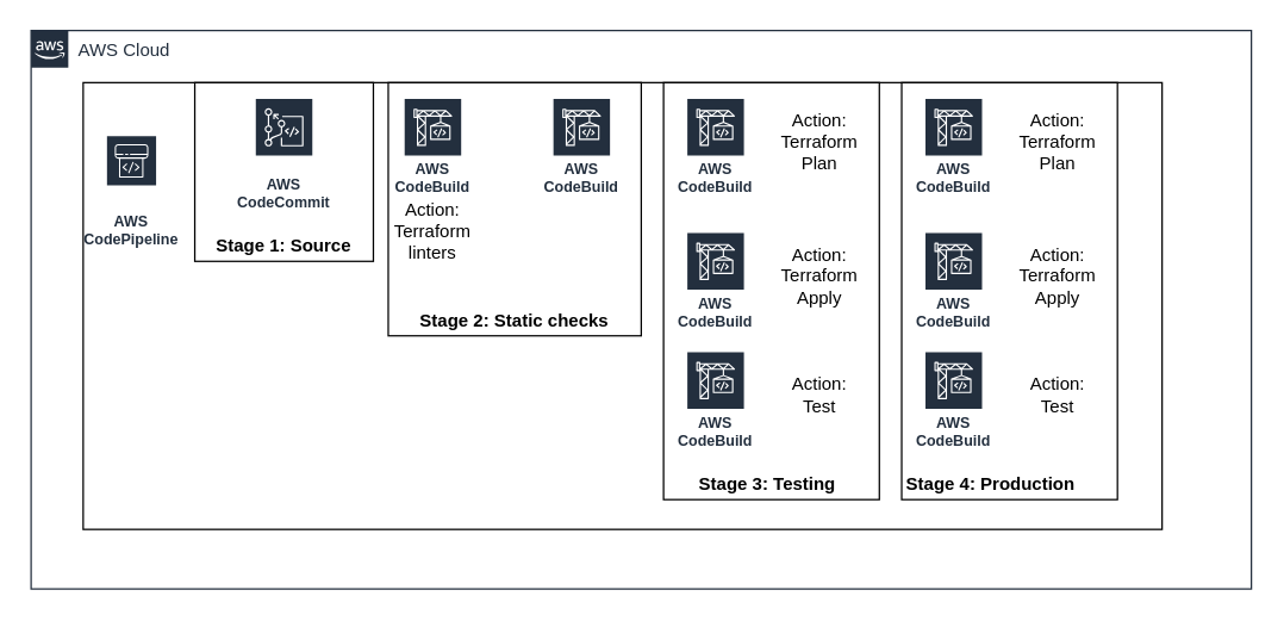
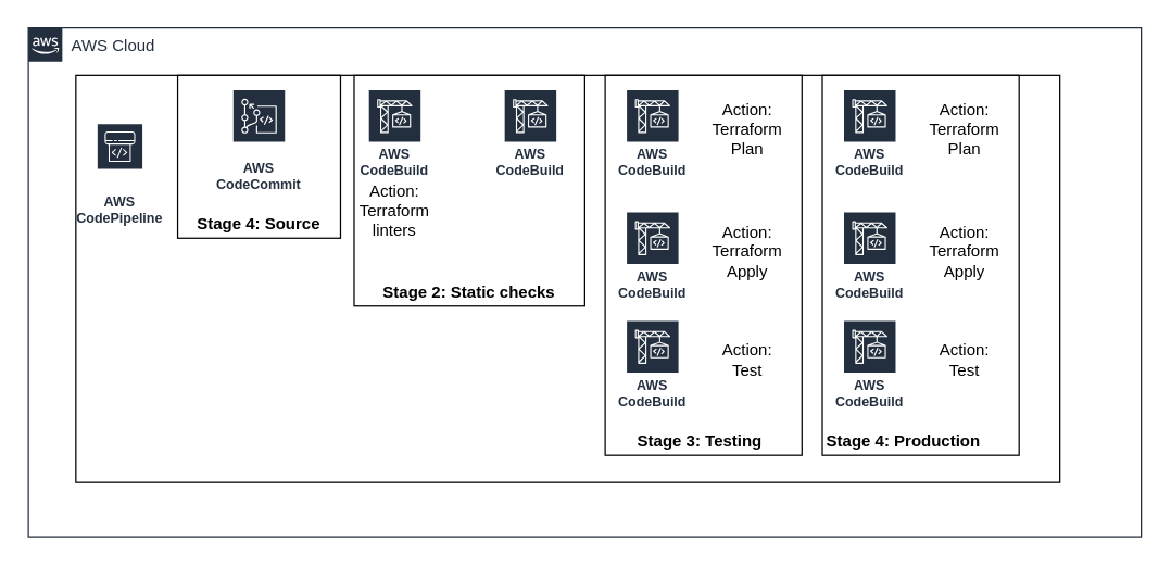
  <mxCell id="0" />
  <mxCell id="1" parent="0" />
  <mxCell id="2" value="" style="rounded=0;whiteSpace=wrap;html=1;fillColor=none;" vertex="1" parent="1"><mxGeometry x="55" y="55" width="725" height="300" as="geometry" /></mxCell>
  <mxCell id="3" value="" style="whiteSpace=wrap;html=1;aspect=fixed;" vertex="1" parent="1"><mxGeometry y="55" width="120" height="120" as="geometry" x="130" /></mxCell>
  <mxCell id="4" value="" style="rounded=0;whiteSpace=wrap;html=1;" vertex="1" parent="1"><mxGeometry x="445" y="55" width="145" height="280" as="geometry" /></mxCell>
  <mxCell id="5" value="" style="whiteSpace=wrap;html=1;aspect=fixed;" vertex="1" parent="1"><mxGeometry x="260" y="55" width="170" height="170" as="geometry" /></mxCell>
  <mxCell id="6" value="AWS Cloud" style="points=[[0,0],[0.25,0],[0.5,0],[0.75,0],[1,0],[1,0.25],[1,0.5],[1,0.75],[1,1],[0.75,1],[0.5,1],[0.25,1],[0,1],[0,0.75],[0,0.5],[0,0.25]];outlineConnect=0;gradientColor=none;html=1;whiteSpace=wrap;fontSize=12;fontStyle=0;shape=mxgraph.aws4.group;grIcon=mxgraph.aws4.group_aws_cloud_alt;strokeColor=#232F3E;fillColor=none;verticalAlign=top;align=left;spacingLeft=30;fontColor=#232F3E;dashed=0;" vertex="1" parent="1"><mxGeometry x="20" y="20" width="820" height="375" as="geometry" /></mxCell>
  <mxCell id="7" value="AWS CodeBuild" style="outlineConnect=0;fontColor=#232F3E;gradientColor=none;strokeColor=#ffffff;fillColor=#232F3E;dashed=0;verticalLabelPosition=middle;verticalAlign=bottom;align=center;html=1;whiteSpace=wrap;fontSize=10;fontStyle=1;spacing=3;shape=mxgraph.aws4.productIcon;prIcon=mxgraph.aws4.codebuild;" vertex="1" parent="1"><mxGeometry x="270" y="65" width="40" height="70" as="geometry" /></mxCell>
  <mxCell id="8" value="AWS CodeBuild" style="outlineConnect=0;fontColor=#232F3E;gradientColor=none;strokeColor=#ffffff;fillColor=#232F3E;dashed=0;verticalLabelPosition=middle;verticalAlign=bottom;align=center;html=1;whiteSpace=wrap;fontSize=10;fontStyle=1;spacing=3;shape=mxgraph.aws4.productIcon;prIcon=mxgraph.aws4.codebuild;" vertex="1" parent="1"><mxGeometry x="370" y="65" width="40" height="70" as="geometry" /></mxCell>
  <mxCell id="9" value="AWS CodeBuild" style="outlineConnect=0;fontColor=#232F3E;gradientColor=none;strokeColor=#ffffff;fillColor=#232F3E;dashed=0;verticalLabelPosition=middle;verticalAlign=bottom;align=center;html=1;whiteSpace=wrap;fontSize=10;fontStyle=1;spacing=3;shape=mxgraph.aws4.productIcon;prIcon=mxgraph.aws4.codebuild;" vertex="1" parent="1"><mxGeometry x="460" y="65" width="40" height="70" as="geometry" /></mxCell>
  <mxCell id="10" value="AWS CodeBuild" style="outlineConnect=0;fontColor=#232F3E;gradientColor=none;strokeColor=#ffffff;fillColor=#232F3E;dashed=0;verticalLabelPosition=middle;verticalAlign=bottom;align=center;html=1;whiteSpace=wrap;fontSize=10;fontStyle=1;spacing=3;shape=mxgraph.aws4.productIcon;prIcon=mxgraph.aws4.codebuild;" vertex="1" parent="1"><mxGeometry x="460" y="155" width="40" height="70" as="geometry" /></mxCell>
  <mxCell id="11" value="AWS CodeBuild" style="outlineConnect=0;fontColor=#232F3E;gradientColor=none;strokeColor=#ffffff;fillColor=#232F3E;dashed=0;verticalLabelPosition=middle;verticalAlign=bottom;align=center;html=1;whiteSpace=wrap;fontSize=10;fontStyle=1;spacing=3;shape=mxgraph.aws4.productIcon;prIcon=mxgraph.aws4.codebuild;" vertex="1" parent="1"><mxGeometry x="460" y="235" width="40" height="70" as="geometry" /></mxCell>
  <mxCell id="12" value="Stage 2: Static checks" style="text;html=1;strokeColor=none;fillColor=none;align=center;verticalAlign=middle;whiteSpace=wrap;rounded=0;fontStyle=1" vertex="1" parent="1"><mxGeometry x="270" y="205" width="150" height="20" as="geometry" /></mxCell>
  <mxCell id="13" value="Action: Terraform linters" style="text;html=1;strokeColor=none;fillColor=none;align=center;verticalAlign=middle;whiteSpace=wrap;rounded=0;" vertex="1" parent="1"><mxGeometry x="270" y="145" width="40" height="20" as="geometry" /></mxCell>
  <mxCell id="14" value="Action: Terraform Plan" style="text;html=1;strokeColor=none;fillColor=none;align=center;verticalAlign=middle;whiteSpace=wrap;rounded=0;" vertex="1" parent="1"><mxGeometry x="530" y="85" width="40" height="20" as="geometry" /></mxCell>
  <mxCell id="15" value="Action: Terraform Apply" style="text;html=1;strokeColor=none;fillColor=none;align=center;verticalAlign=middle;whiteSpace=wrap;rounded=0;" vertex="1" parent="1"><mxGeometry x="530" y="175" width="40" height="20" as="geometry" /></mxCell>
  <mxCell id="16" value="Action: Test" style="text;html=1;strokeColor=none;fillColor=none;align=center;verticalAlign=middle;whiteSpace=wrap;rounded=0;" vertex="1" parent="1"><mxGeometry x="530" y="255" width="40" height="20" as="geometry" /></mxCell>
  <mxCell id="17" value="Stage 3: Testing" style="text;html=1;strokeColor=none;fillColor=none;align=center;verticalAlign=middle;whiteSpace=wrap;rounded=0;fontStyle=1" vertex="1" parent="1"><mxGeometry x="440" y="315" width="150" height="20" as="geometry" /></mxCell>
  <mxCell id="18" value="" style="rounded=0;whiteSpace=wrap;html=1;" vertex="1" parent="1"><mxGeometry x="605" y="55" width="145" height="280" as="geometry" /></mxCell>
  <mxCell id="19" value="AWS CodeBuild" style="outlineConnect=0;fontColor=#232F3E;gradientColor=none;strokeColor=#ffffff;fillColor=#232F3E;dashed=0;verticalLabelPosition=middle;verticalAlign=bottom;align=center;html=1;whiteSpace=wrap;fontSize=10;fontStyle=1;spacing=3;shape=mxgraph.aws4.productIcon;prIcon=mxgraph.aws4.codebuild;" vertex="1" parent="1"><mxGeometry x="620" y="65" width="40" height="70" as="geometry" /></mxCell>
  <mxCell id="20" value="AWS CodeBuild" style="outlineConnect=0;fontColor=#232F3E;gradientColor=none;strokeColor=#ffffff;fillColor=#232F3E;dashed=0;verticalLabelPosition=middle;verticalAlign=bottom;align=center;html=1;whiteSpace=wrap;fontSize=10;fontStyle=1;spacing=3;shape=mxgraph.aws4.productIcon;prIcon=mxgraph.aws4.codebuild;" vertex="1" parent="1"><mxGeometry x="620" y="155" width="40" height="70" as="geometry" /></mxCell>
  <mxCell id="21" value="AWS CodeBuild" style="outlineConnect=0;fontColor=#232F3E;gradientColor=none;strokeColor=#ffffff;fillColor=#232F3E;dashed=0;verticalLabelPosition=middle;verticalAlign=bottom;align=center;html=1;whiteSpace=wrap;fontSize=10;fontStyle=1;spacing=3;shape=mxgraph.aws4.productIcon;prIcon=mxgraph.aws4.codebuild;" vertex="1" parent="1"><mxGeometry x="620" y="235" width="40" height="70" as="geometry" /></mxCell>
  <mxCell id="22" value="Action: Terraform Plan" style="text;html=1;strokeColor=none;fillColor=none;align=center;verticalAlign=middle;whiteSpace=wrap;rounded=0;" vertex="1" parent="1"><mxGeometry x="690" y="85" width="40" height="20" as="geometry" /></mxCell>
  <mxCell id="23" value="Action: Terraform Apply" style="text;html=1;strokeColor=none;fillColor=none;align=center;verticalAlign=middle;whiteSpace=wrap;rounded=0;" vertex="1" parent="1"><mxGeometry x="690" y="175" width="40" height="20" as="geometry" /></mxCell>
  <mxCell id="24" value="Action: Test" style="text;html=1;strokeColor=none;fillColor=none;align=center;verticalAlign=middle;whiteSpace=wrap;rounded=0;" vertex="1" parent="1"><mxGeometry x="690" y="255" width="40" height="20" as="geometry" /></mxCell>
  <mxCell id="25" value="Stage 4: Production" style="text;html=1;strokeColor=none;fillColor=none;align=center;verticalAlign=middle;whiteSpace=wrap;rounded=0;fontStyle=1" vertex="1" parent="1"><mxGeometry x="590" y="315" width="150" height="20" as="geometry" /></mxCell>
  <mxCell id="26" value="AWS CodeCommit" style="outlineConnect=0;fontColor=#232F3E;gradientColor=none;strokeColor=#ffffff;fillColor=#232F3E;dashed=0;verticalLabelPosition=middle;verticalAlign=bottom;align=center;html=1;whiteSpace=wrap;fontSize=10;fontStyle=1;spacing=3;shape=mxgraph.aws4.productIcon;prIcon=mxgraph.aws4.codecommit;" vertex="1" parent="1"><mxGeometry x="170" y="65" width="40" height="80" as="geometry" /></mxCell>
- <mxCell id="27" value="Stage 1: Source" style="text;html=1;strokeColor=none;fillColor=none;align=center;verticalAlign=middle;whiteSpace=wrap;rounded=0;fontStyle=1" vertex="1" parent="1"><mxGeometry x="115" y="155" width="150" height="20" as="geometry" /></mxCell>
+ <mxCell id="27" value="Stage 4: Source" style="text;html=1;strokeColor=none;fillColor=none;align=center;verticalAlign=middle;whiteSpace=wrap;rounded=0;fontStyle=1" vertex="1" parent="1"><mxGeometry x="115" y="155" width="150" height="20" as="geometry" /></mxCell>
  <mxCell id="28" value="AWS CodePipeline" style="outlineConnect=0;fontColor=#232F3E;gradientColor=none;strokeColor=#ffffff;fillColor=#232F3E;dashed=0;verticalLabelPosition=middle;verticalAlign=bottom;align=center;html=1;whiteSpace=wrap;fontSize=10;fontStyle=1;spacing=3;shape=mxgraph.aws4.productIcon;prIcon=mxgraph.aws4.codepipeline;" vertex="1" parent="1"><mxGeometry x="70" y="90" width="35" height="80" as="geometry" /></mxCell>
